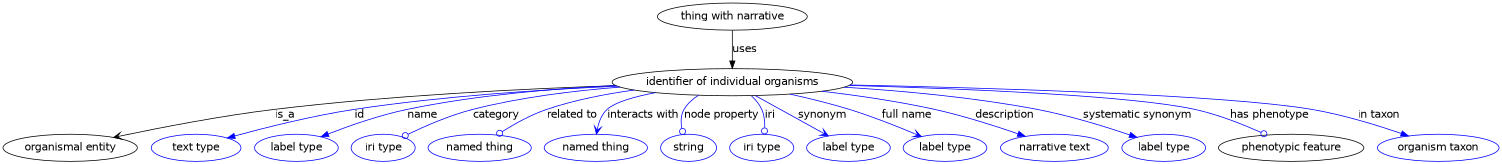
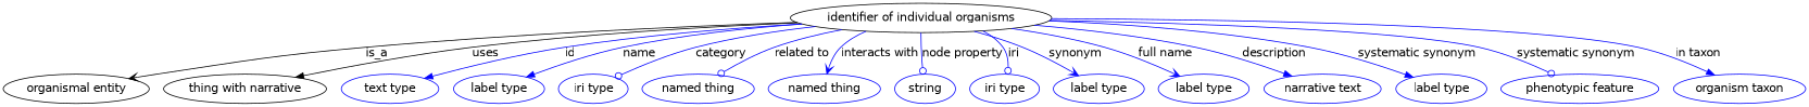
  digraph {
    fontname="DejaVu Sans"
    node [fontname="DejaVu Sans" color=blue]
    edge [arrowhead=normal fontname="DejaVu Sans" color=blue style=solid]
    n1 [height=0.5 label="identifier of individual organisms" width=3.722 color=""]
    "organismal entity" [height=0.5 width=1.9888 color=""]
    n3 [height=0.5 label="thing with narrative" width=1.891 color=""]
    n4 [height=0.5 label="text type" width=1.652]
    n5 [height=0.5 label="label type" width=1.2425]
    n6 [height=0.5 label="iri type" width=0.9834]
    n7 [height=0.5 label="named thing" width=1.5019]
    n8 [height=0.5 label="named thing" width=1.5019]
    n9 [height=0.5 label=string width=0.8403]
    n10 [height=0.5 label="iri type" width=0.9834]
    n11 [height=0.5 label="label type" width=1.2425]
    n12 [height=0.5 label="label type" width=1.2425]
    n13 [height=0.5 label="narrative text" width=1.5834]
    n14 [height=0.5 label="label type" width=1.2425]
-   n15 [color=black height=0.5 label="phenotypic feature" width=2.1155]
+   n15 [height=0.5 label="phenotypic feature" width=2.1155]
    n16 [height=0.5 label="organism taxon" width=1.7978]
    n1 -> "organismal entity" [arrowhead=vee label=is_a color="" style=""]
-   n3 -> n1 [label=uses color="" style=""]
+   n1 -> n3 [label=uses color="" style=""]
    n1 -> n4 [label=id]
    n1 -> n5 [label=name]
    n1 -> n6 [arrowhead=odot label=category]
    n1 -> n7 [arrowhead=odot label="related to"]
    n1 -> n8 [arrowhead=vee label="interacts with"]
    n1 -> n9 [arrowhead=odot label="node property"]
    n1 -> n10 [arrowhead=odot label=iri]
    n1 -> n11 [arrowhead=vee label=synonym]
    n1 -> n12 [arrowhead=vee label="full name"]
    n1 -> n13 [label=description]
    n1 -> n14 [label="systematic synonym"]
-   n1 -> n15 [arrowhead=odot label="has phenotype"]
+   n1 -> n15 [arrowhead=odot label="systematic synonym"]
    n1 -> n16 [label="in taxon"]
  }
